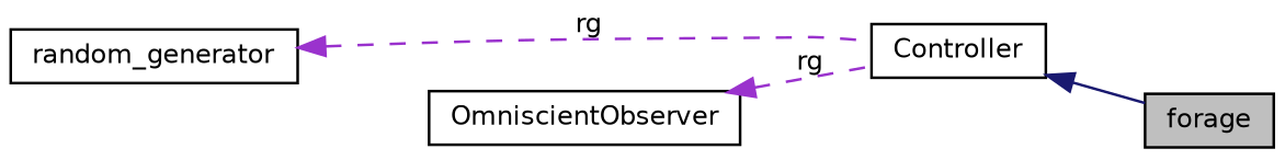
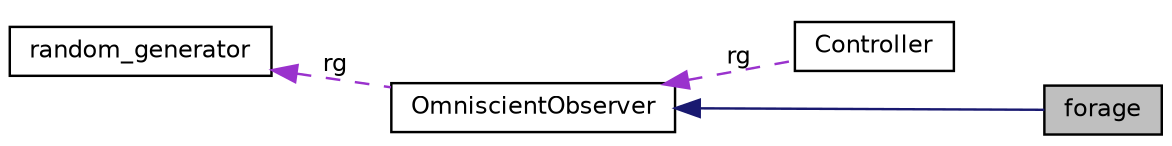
  digraph {
    rankdir=LR
    node [color=black fillcolor=white fontname=Helvetica fontsize=10 shape=record style=filled]
    edge [color=darkorchid3 dir=back fontname=Helvetica fontsize=10 labelfontname=Helvetica labelfontsize=10 style=dashed]
    n1 [fillcolor=grey75 fontcolor=black height=0.2 label=forage width=0.4]
    n2 [height=0.2 label=Controller width=0.4]
    n3 [height=0.2 label=random_generator width=0.4]
    n4 [height=0.2 label=OmniscientObserver width=0.4]
-   n2 -> n1 [color=midnightblue style=solid]
-   n3 -> n2 [label=" rg"]
+   n4 -> n1 [color=midnightblue style=solid]
+   n3 -> n4 [label=" rg"]
    n4 -> n2 [label=" rg"]
  }
